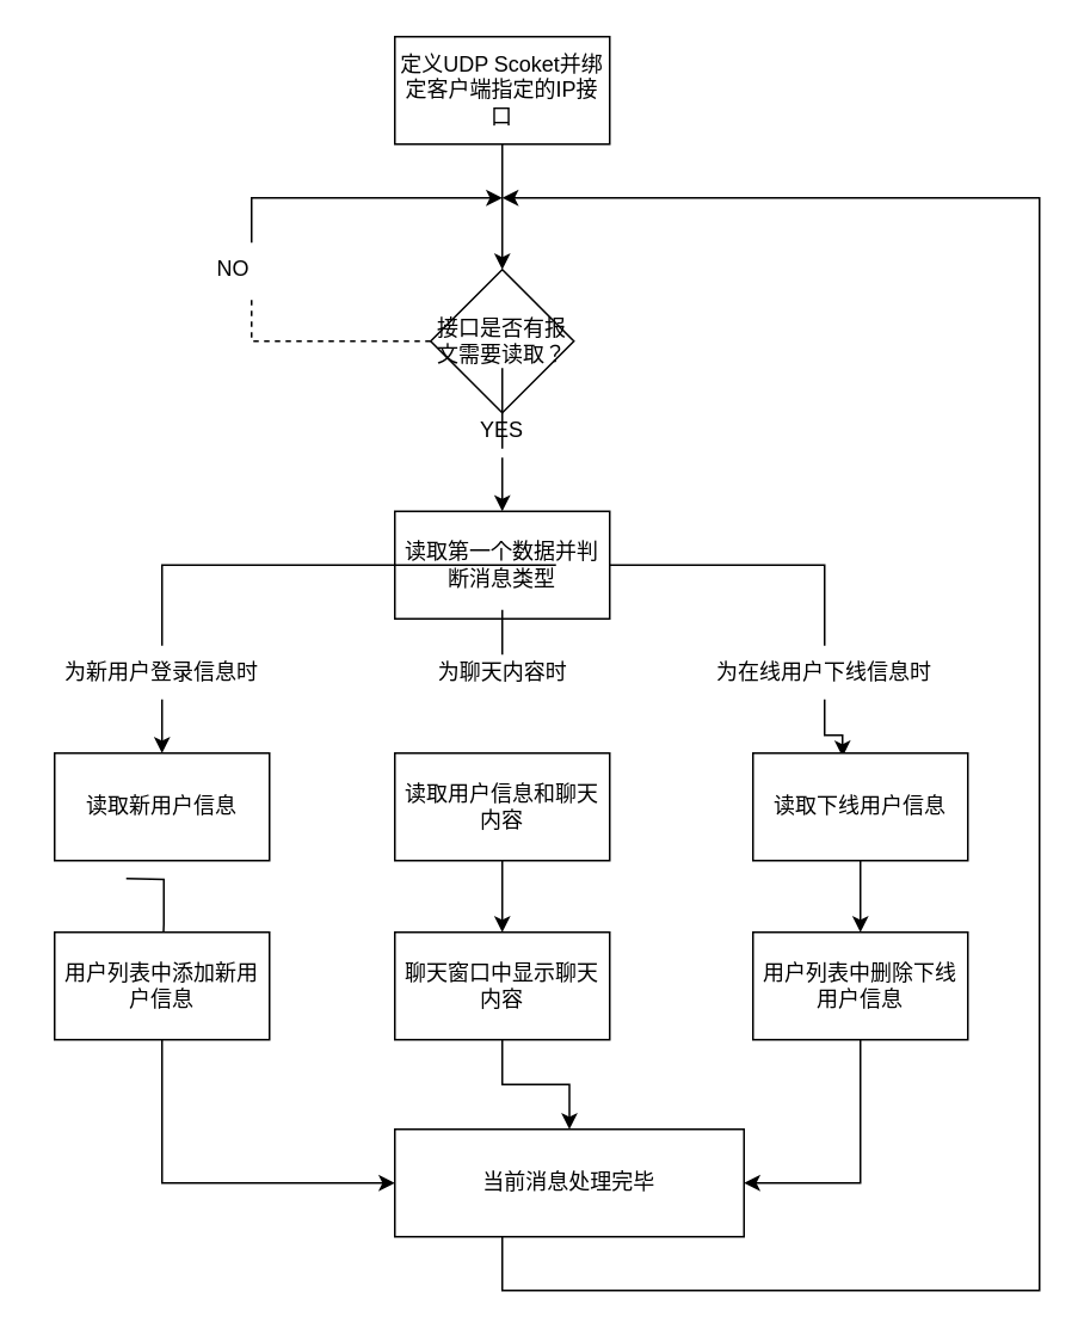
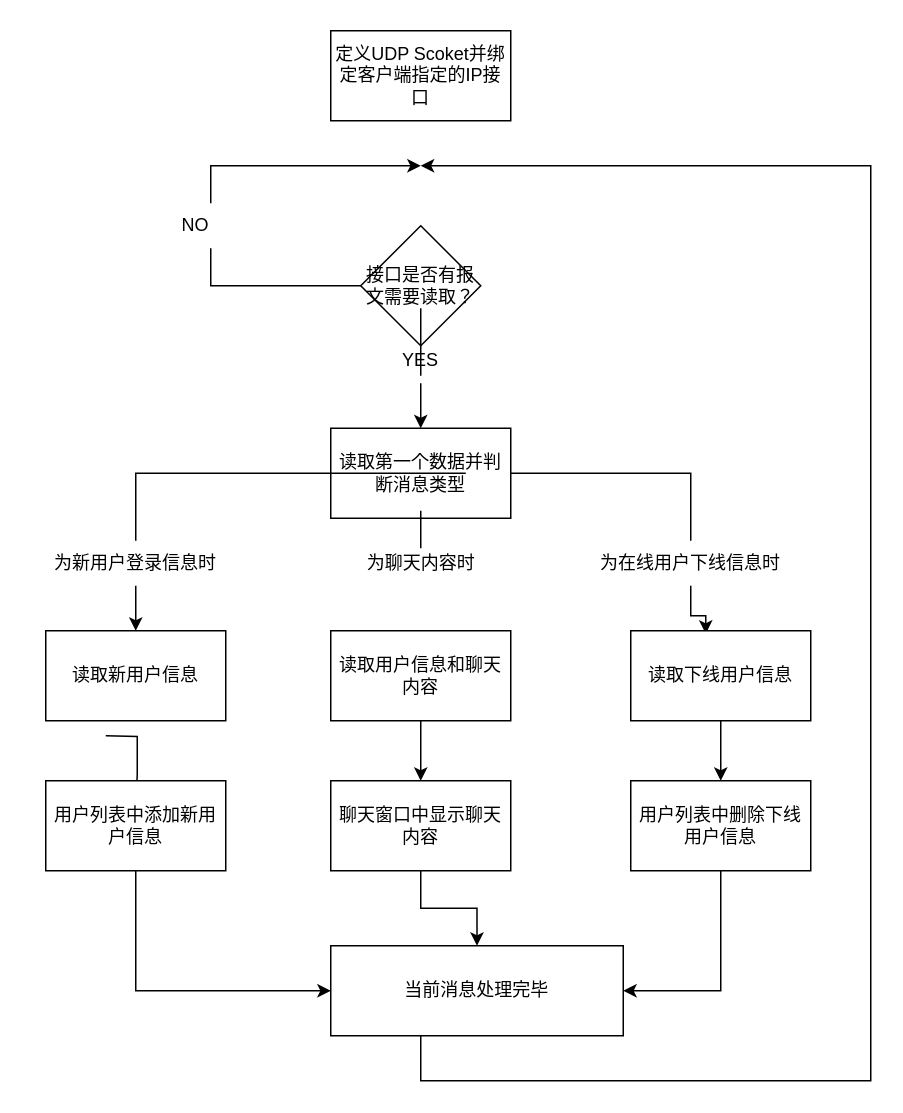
  <mxCell id="0" />
  <mxCell id="1" parent="0" />
- <mxCell id="2" value="" style="edgeStyle=orthogonalEdgeStyle;rounded=0;orthogonalLoop=1;jettySize=auto;html=1;" parent="1" source="3" target="6" edge="1"><mxGeometry relative="1" as="geometry" /></mxCell>
  <mxCell id="3" value="定义UDP Scoket并绑定客户端指定的IP接口" style="rounded=0;whiteSpace=wrap;html=1;" parent="1" vertex="1"><mxGeometry x="220" y="20" width="120" height="60" as="geometry" /></mxCell>
  <mxCell id="4" style="edgeStyle=orthogonalEdgeStyle;rounded=0;orthogonalLoop=1;jettySize=auto;html=1;startArrow=none;" parent="1" source="30" edge="1"><mxGeometry relative="1" as="geometry"><mxPoint x="280" y="110" as="targetPoint" /><Array as="points"><mxPoint x="140" y="110" /></Array></mxGeometry></mxCell>
  <mxCell id="5" style="edgeStyle=orthogonalEdgeStyle;rounded=0;orthogonalLoop=1;jettySize=auto;html=1;entryX=0.5;entryY=0;entryDx=0;entryDy=0;startArrow=none;" parent="1" source="32" target="9" edge="1"><mxGeometry relative="1" as="geometry" /></mxCell>
  <mxCell id="6" value="接口是否有报文需要读取？" style="rhombus;whiteSpace=wrap;html=1;rounded=0;" parent="1" vertex="1"><mxGeometry x="240" y="150" width="80" height="80" as="geometry" /></mxCell>
  <mxCell id="7" style="edgeStyle=orthogonalEdgeStyle;rounded=0;orthogonalLoop=1;jettySize=auto;html=1;entryX=0.417;entryY=0.033;entryDx=0;entryDy=0;entryPerimeter=0;startArrow=none;" parent="1" source="26" target="17" edge="1"><mxGeometry relative="1" as="geometry" /></mxCell>
  <mxCell id="8" style="edgeStyle=orthogonalEdgeStyle;rounded=0;orthogonalLoop=1;jettySize=auto;html=1;entryX=0.5;entryY=0;entryDx=0;entryDy=0;startArrow=none;" parent="1" source="28" target="21" edge="1"><mxGeometry relative="1" as="geometry" /></mxCell>
  <mxCell id="9" value="读取第一个数据并判断消息类型" style="whiteSpace=wrap;html=1;rounded=0;" parent="1" vertex="1"><mxGeometry x="220" y="285" width="120" height="60" as="geometry" /></mxCell>
  <mxCell id="10" value="" style="edgeStyle=orthogonalEdgeStyle;rounded=0;orthogonalLoop=1;jettySize=auto;html=1;" parent="1" source="11" target="13" edge="1"><mxGeometry relative="1" as="geometry" /></mxCell>
  <mxCell id="11" value="读取用户信息和聊天内容" style="whiteSpace=wrap;html=1;rounded=0;" parent="1" vertex="1"><mxGeometry x="220" y="420" width="120" height="60" as="geometry" /></mxCell>
  <mxCell id="12" value="" style="edgeStyle=orthogonalEdgeStyle;rounded=0;orthogonalLoop=1;jettySize=auto;html=1;" parent="1" source="13" target="15" edge="1"><mxGeometry relative="1" as="geometry" /></mxCell>
  <mxCell id="13" value="聊天窗口中显示聊天内容" style="whiteSpace=wrap;html=1;rounded=0;" parent="1" vertex="1"><mxGeometry x="220" y="520" width="120" height="60" as="geometry" /></mxCell>
  <mxCell id="14" style="edgeStyle=orthogonalEdgeStyle;rounded=0;orthogonalLoop=1;jettySize=auto;html=1;" parent="1" source="15" edge="1"><mxGeometry relative="1" as="geometry"><mxPoint x="280" y="110" as="targetPoint" /><Array as="points"><mxPoint x="280" y="720" /><mxPoint x="580" y="720" /><mxPoint x="580" y="110" /></Array></mxGeometry></mxCell>
  <mxCell id="15" value="当前消息处理完毕" style="whiteSpace=wrap;html=1;rounded=0;" parent="1" vertex="1"><mxGeometry x="220" y="630" width="195" height="60" as="geometry" /></mxCell>
  <mxCell id="16" value="" style="edgeStyle=orthogonalEdgeStyle;rounded=0;orthogonalLoop=1;jettySize=auto;html=1;" parent="1" source="17" target="19" edge="1"><mxGeometry relative="1" as="geometry" /></mxCell>
  <mxCell id="17" value="读取下线用户信息" style="whiteSpace=wrap;html=1;rounded=0;" parent="1" vertex="1"><mxGeometry x="420" y="420" width="120" height="60" as="geometry" /></mxCell>
  <mxCell id="18" style="edgeStyle=orthogonalEdgeStyle;rounded=0;orthogonalLoop=1;jettySize=auto;html=1;entryX=1;entryY=0.5;entryDx=0;entryDy=0;" parent="1" source="19" target="15" edge="1"><mxGeometry relative="1" as="geometry"><mxPoint x="480" y="660" as="targetPoint" /><Array as="points"><mxPoint x="480" y="660" /></Array></mxGeometry></mxCell>
  <mxCell id="19" value="用户列表中删除下线用户信息" style="whiteSpace=wrap;html=1;rounded=0;" parent="1" vertex="1"><mxGeometry x="420" y="520" width="120" height="60" as="geometry" /></mxCell>
  <mxCell id="20" value="" style="edgeStyle=orthogonalEdgeStyle;rounded=0;orthogonalLoop=1;jettySize=auto;html=1;" parent="1" edge="1"><mxGeometry relative="1" as="geometry"><mxPoint x="70" y="490" as="sourcePoint" /><mxPoint x="90" y="540" as="targetPoint" /></mxGeometry></mxCell>
  <mxCell id="21" value="读取新用户信息" style="rounded=0;whiteSpace=wrap;html=1;" parent="1" vertex="1"><mxGeometry x="30" y="420" width="120" height="60" as="geometry" /></mxCell>
  <mxCell id="22" style="edgeStyle=orthogonalEdgeStyle;rounded=0;orthogonalLoop=1;jettySize=auto;html=1;entryX=0;entryY=0.5;entryDx=0;entryDy=0;" parent="1" source="23" target="15" edge="1"><mxGeometry relative="1" as="geometry"><Array as="points"><mxPoint x="90" y="660" /></Array><mxPoint x="310" y="660" as="targetPoint" /></mxGeometry></mxCell>
  <mxCell id="23" value="用户列表中添加新用户信息" style="rounded=0;whiteSpace=wrap;html=1;" parent="1" vertex="1"><mxGeometry x="30" y="520" width="120" height="60" as="geometry" /></mxCell>
  <mxCell id="24" value="为聊天内容时" style="text;html=1;strokeColor=none;fillColor=none;align=center;verticalAlign=middle;whiteSpace=wrap;rounded=0;" parent="1" vertex="1"><mxGeometry x="227.5" y="360" width="105" height="30" as="geometry" /></mxCell>
  <mxCell id="25" value="" style="edgeStyle=orthogonalEdgeStyle;rounded=0;orthogonalLoop=1;jettySize=auto;html=1;endArrow=none;" parent="1" source="9" target="24" edge="1"><mxGeometry relative="1" as="geometry"><mxPoint x="280" y="345" as="sourcePoint" /><mxPoint x="280" y="420" as="targetPoint" /></mxGeometry></mxCell>
  <mxCell id="26" value="为在线用户下线信息时" style="text;html=1;strokeColor=none;fillColor=none;align=center;verticalAlign=middle;whiteSpace=wrap;rounded=0;" parent="1" vertex="1"><mxGeometry x="370" y="360" width="180" height="30" as="geometry" /></mxCell>
  <mxCell id="27" value="" style="edgeStyle=orthogonalEdgeStyle;rounded=0;orthogonalLoop=1;jettySize=auto;html=1;entryX=0.5;entryY=0;entryDx=0;entryDy=0;endArrow=none;" parent="1" source="9" target="26" edge="1"><mxGeometry relative="1" as="geometry"><mxPoint x="340" y="315" as="sourcePoint" /><mxPoint x="450.04" y="421.98" as="targetPoint" /></mxGeometry></mxCell>
  <mxCell id="28" value="为新用户登录信息时" style="text;html=1;strokeColor=none;fillColor=none;align=center;verticalAlign=middle;whiteSpace=wrap;rounded=0;" parent="1" vertex="1"><mxGeometry x="20" y="360" width="140" height="30" as="geometry" /></mxCell>
  <mxCell id="29" value="" style="edgeStyle=orthogonalEdgeStyle;rounded=0;orthogonalLoop=1;jettySize=auto;html=1;entryX=0.5;entryY=0;entryDx=0;entryDy=0;endArrow=none;" parent="1" target="28" edge="1"><mxGeometry relative="1" as="geometry"><mxPoint x="310" y="315" as="sourcePoint" /><mxPoint x="110" y="420" as="targetPoint" /><Array as="points"><mxPoint x="90" y="315" /></Array></mxGeometry></mxCell>
  <mxCell id="30" value="NO" style="text;html=1;strokeColor=none;fillColor=none;align=center;verticalAlign=middle;whiteSpace=wrap;rounded=0;" parent="1" vertex="1"><mxGeometry x="100" y="135" width="60" height="30" as="geometry" /></mxCell>
- <mxCell id="31" value="" style="edgeStyle=orthogonalEdgeStyle;rounded=0;orthogonalLoop=1;jettySize=auto;html=1;endArrow=none;dashed=1;" parent="1" source="6" target="30" edge="1"><mxGeometry relative="1" as="geometry"><mxPoint x="280" y="110" as="targetPoint" /><mxPoint x="240" y="190" as="sourcePoint" /><Array as="points"><mxPoint x="140" y="190" /></Array></mxGeometry></mxCell>
+ <mxCell id="31" value="" style="edgeStyle=orthogonalEdgeStyle;rounded=0;orthogonalLoop=1;jettySize=auto;html=1;endArrow=none;" parent="1" source="6" target="30" edge="1"><mxGeometry relative="1" as="geometry"><mxPoint x="280" y="110" as="targetPoint" /><mxPoint x="240" y="190" as="sourcePoint" /><Array as="points"><mxPoint x="140" y="190" /></Array></mxGeometry></mxCell>
  <mxCell id="32" value="YES" style="text;html=1;strokeColor=none;fillColor=none;align=center;verticalAlign=middle;whiteSpace=wrap;rounded=0;" parent="1" vertex="1"><mxGeometry x="250" y="225" width="60" height="30" as="geometry" /></mxCell>
  <mxCell id="33" value="" style="edgeStyle=orthogonalEdgeStyle;rounded=0;orthogonalLoop=1;jettySize=auto;html=1;entryX=0.5;entryY=0;entryDx=0;entryDy=0;endArrow=none;" parent="1" source="6" target="32" edge="1"><mxGeometry relative="1" as="geometry"><mxPoint x="280" y="230" as="sourcePoint" /><mxPoint x="280" y="285" as="targetPoint" /></mxGeometry></mxCell>
